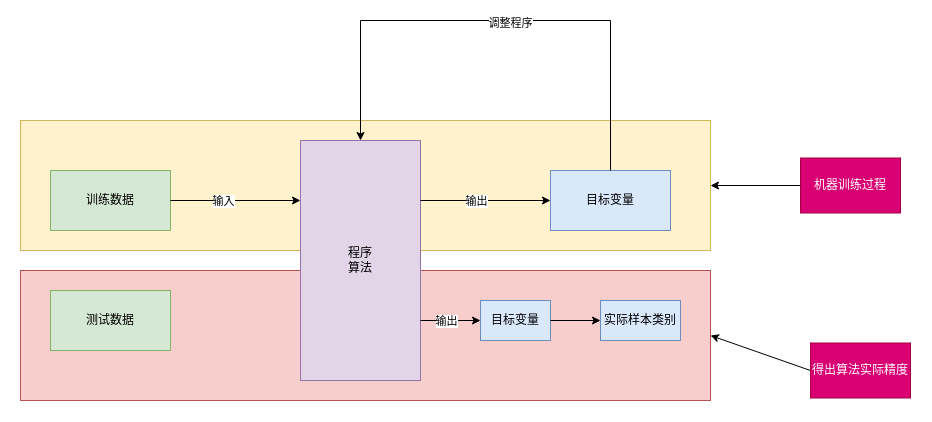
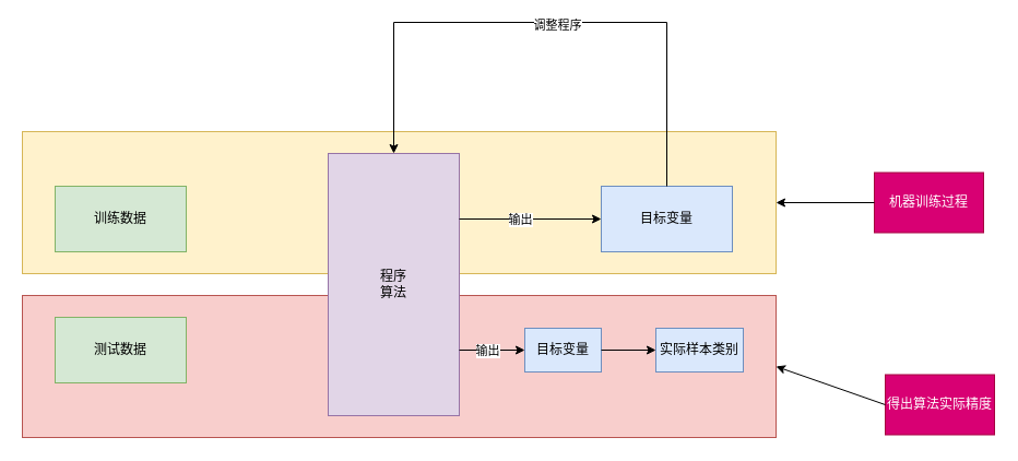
  <mxCell id="0" />
  <mxCell id="1" parent="0" />
  <mxCell id="2" value="" style="rounded=0;whiteSpace=wrap;html=1;fillColor=#fff2cc;strokeColor=#d6b656;" vertex="1" parent="1"><mxGeometry x="20" y="120" width="690" height="130" as="geometry" /></mxCell>
  <mxCell id="3" value="" style="rounded=0;whiteSpace=wrap;html=1;fillColor=#f8cecc;strokeColor=#b85450;" vertex="1" parent="1"><mxGeometry x="20" y="270" width="690" height="130" as="geometry" /></mxCell>
  <mxCell id="4" value="程序&lt;br&gt;算法" style="rounded=0;whiteSpace=wrap;html=1;fillColor=#e1d5e7;strokeColor=#9673a6;" vertex="1" parent="1"><mxGeometry x="300" y="140" width="120" height="240" as="geometry" /></mxCell>
  <mxCell id="5" value="训练数据" style="rounded=0;whiteSpace=wrap;html=1;fillColor=#d5e8d4;strokeColor=#82b366;" vertex="1" parent="1"><mxGeometry x="50" y="170" width="120" height="60" as="geometry" /></mxCell>
- <mxCell id="6" value="" style="endArrow=classic;html=1;rounded=0;exitX=1;exitY=0.5;exitDx=0;exitDy=0;entryX=0;entryY=0.25;entryDx=0;entryDy=0;" edge="1" parent="1" source="5" target="4"><mxGeometry width="50" height="50" relative="1" as="geometry"><mxPoint x="310" y="320" as="sourcePoint" /><mxPoint x="360" y="270" as="targetPoint" /></mxGeometry></mxCell>
- <mxCell id="7" value="输入" style="edgeLabel;html=1;align=center;verticalAlign=middle;resizable=0;points=[];" vertex="1" connectable="0" parent="6"><mxGeometry x="-0.2" relative="1" as="geometry"><mxPoint as="offset" /></mxGeometry></mxCell>
  <mxCell id="8" value="目标变量" style="rounded=0;whiteSpace=wrap;html=1;fillColor=#dae8fc;strokeColor=#6c8ebf;" vertex="1" parent="1"><mxGeometry x="550" y="170" width="120" height="60" as="geometry" /></mxCell>
  <mxCell id="9" value="" style="endArrow=classic;html=1;rounded=0;entryX=0;entryY=0.5;entryDx=0;entryDy=0;exitX=1;exitY=0.25;exitDx=0;exitDy=0;" edge="1" parent="1" source="4" target="8"><mxGeometry width="50" height="50" relative="1" as="geometry"><mxPoint x="310" y="320" as="sourcePoint" /><mxPoint x="360" y="270" as="targetPoint" /></mxGeometry></mxCell>
  <mxCell id="10" value="输出" style="edgeLabel;html=1;align=center;verticalAlign=middle;resizable=0;points=[];" vertex="1" connectable="0" parent="9"><mxGeometry x="-0.154" relative="1" as="geometry"><mxPoint as="offset" /></mxGeometry></mxCell>
  <mxCell id="11" value="" style="edgeStyle=segmentEdgeStyle;endArrow=classic;html=1;rounded=0;entryX=0.5;entryY=0;entryDx=0;entryDy=0;exitX=0.5;exitY=0;exitDx=0;exitDy=0;" edge="1" parent="1" source="8" target="4"><mxGeometry width="50" height="50" relative="1" as="geometry"><mxPoint x="310" y="320" as="sourcePoint" /><mxPoint x="360" y="270" as="targetPoint" /><Array as="points"><mxPoint x="610" y="20" /><mxPoint x="360" y="20" /></Array></mxGeometry></mxCell>
  <mxCell id="12" value="调整程序" style="edgeLabel;html=1;align=center;verticalAlign=middle;resizable=0;points=[];" vertex="1" connectable="0" parent="11"><mxGeometry x="-0.035" y="2" relative="1" as="geometry"><mxPoint as="offset" /></mxGeometry></mxCell>
  <mxCell id="13" value="测试数据" style="rounded=0;whiteSpace=wrap;html=1;fillColor=#d5e8d4;strokeColor=#82b366;" vertex="1" parent="1"><mxGeometry x="50" y="290" width="120" height="60" as="geometry" /></mxCell>
  <mxCell id="14" value="目标变量" style="rounded=0;whiteSpace=wrap;html=1;fillColor=#dae8fc;strokeColor=#6c8ebf;" vertex="1" parent="1"><mxGeometry x="480" y="300" width="70" height="40" as="geometry" /></mxCell>
  <mxCell id="15" value="" style="endArrow=classic;html=1;rounded=0;entryX=0;entryY=0.5;entryDx=0;entryDy=0;exitX=1;exitY=0.75;exitDx=0;exitDy=0;" edge="1" parent="1" source="4" target="14"><mxGeometry width="50" height="50" relative="1" as="geometry"><mxPoint x="440" y="334.5" as="sourcePoint" /><mxPoint x="570" y="334.5" as="targetPoint" /></mxGeometry></mxCell>
  <mxCell id="16" value="输出" style="edgeLabel;html=1;align=center;verticalAlign=middle;resizable=0;points=[];" vertex="1" connectable="0" parent="15"><mxGeometry x="-0.154" relative="1" as="geometry"><mxPoint as="offset" /></mxGeometry></mxCell>
  <mxCell id="17" value="实际样本类别" style="rounded=0;whiteSpace=wrap;html=1;fillColor=#dae8fc;strokeColor=#6c8ebf;" vertex="1" parent="1"><mxGeometry x="600" y="300" width="80" height="40" as="geometry" /></mxCell>
  <mxCell id="18" value="" style="endArrow=classic;html=1;rounded=0;entryX=0;entryY=0.5;entryDx=0;entryDy=0;exitX=1;exitY=0.5;exitDx=0;exitDy=0;" edge="1" parent="1" source="14" target="17"><mxGeometry width="50" height="50" relative="1" as="geometry"><mxPoint x="310" y="120" as="sourcePoint" /><mxPoint x="360" y="70" as="targetPoint" /></mxGeometry></mxCell>
  <mxCell id="19" value="机器训练过程" style="rounded=0;whiteSpace=wrap;html=1;fillColor=#d80073;fontColor=#ffffff;strokeColor=#A50040;" vertex="1" parent="1"><mxGeometry x="800" y="157.5" width="100" height="55" as="geometry" /></mxCell>
  <mxCell id="20" value="" style="endArrow=classic;html=1;rounded=0;exitX=0;exitY=0.5;exitDx=0;exitDy=0;entryX=1;entryY=0.5;entryDx=0;entryDy=0;" edge="1" parent="1" source="19" target="2"><mxGeometry width="50" height="50" relative="1" as="geometry"><mxPoint x="310" y="120" as="sourcePoint" /><mxPoint x="360" y="70" as="targetPoint" /></mxGeometry></mxCell>
  <mxCell id="21" value="得出算法实际精度" style="rounded=0;whiteSpace=wrap;html=1;fillColor=#d80073;fontColor=#ffffff;strokeColor=#A50040;" vertex="1" parent="1"><mxGeometry x="810" y="342.5" width="100" height="55" as="geometry" /></mxCell>
  <mxCell id="22" value="" style="endArrow=classic;html=1;rounded=0;exitX=0;exitY=0.5;exitDx=0;exitDy=0;entryX=1;entryY=0.5;entryDx=0;entryDy=0;" edge="1" parent="1" source="21" target="3"><mxGeometry width="50" height="50" relative="1" as="geometry"><mxPoint x="810" y="195" as="sourcePoint" /><mxPoint x="720" y="195" as="targetPoint" /></mxGeometry></mxCell>
